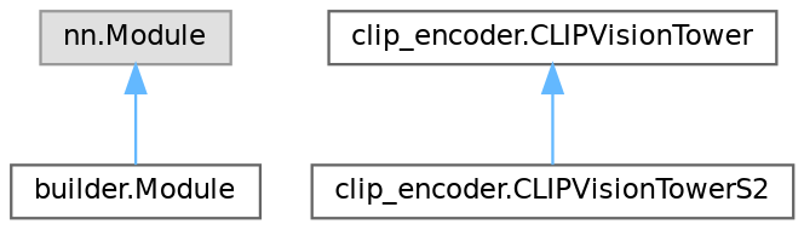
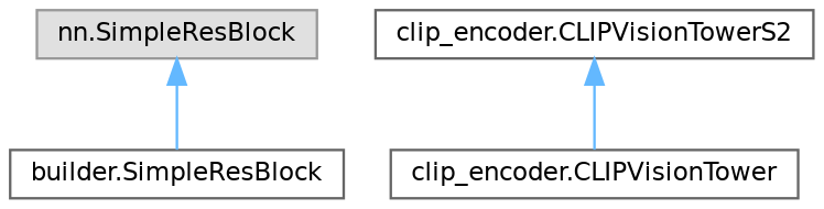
  digraph {
    rankdir=TB
    node [color=grey40 fillcolor=white fontname=Helvetica fontsize=10 shape=box style=filled]
    edge [color=steelblue1 dir=back fontname=Helvetica fontsize=10 labelfontname=Helvetica labelfontsize=10 style=solid]
-   n1 [color=grey60 fillcolor="#E0E0E0" height=0.2 label="nn.Module" width=0.4]
-   n2 [height=0.2 label="builder.Module" width=0.4]
+   n1 [color=grey60 fillcolor="#E0E0E0" height=0.2 label="nn.SimpleResBlock" width=0.4]
+   n2 [height=0.2 label="builder.SimpleResBlock" width=0.4]
    n3 [height=0.2 label="clip_encoder.CLIPVisionTower" width=0.4]
    n4 [height=0.2 label="clip_encoder.CLIPVisionTowerS2" width=0.4]
    n1 -> n2
-   n3 -> n4
+   n4 -> n3
  }
